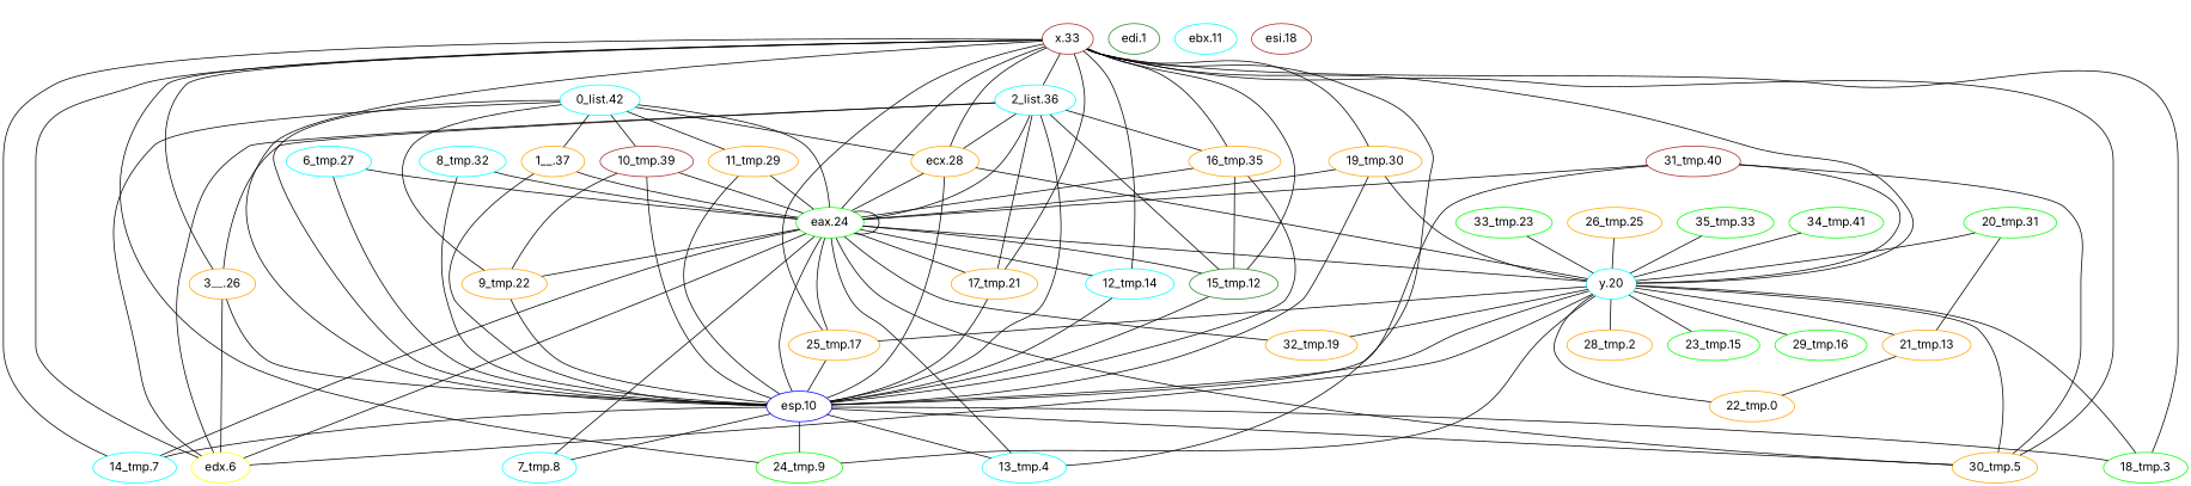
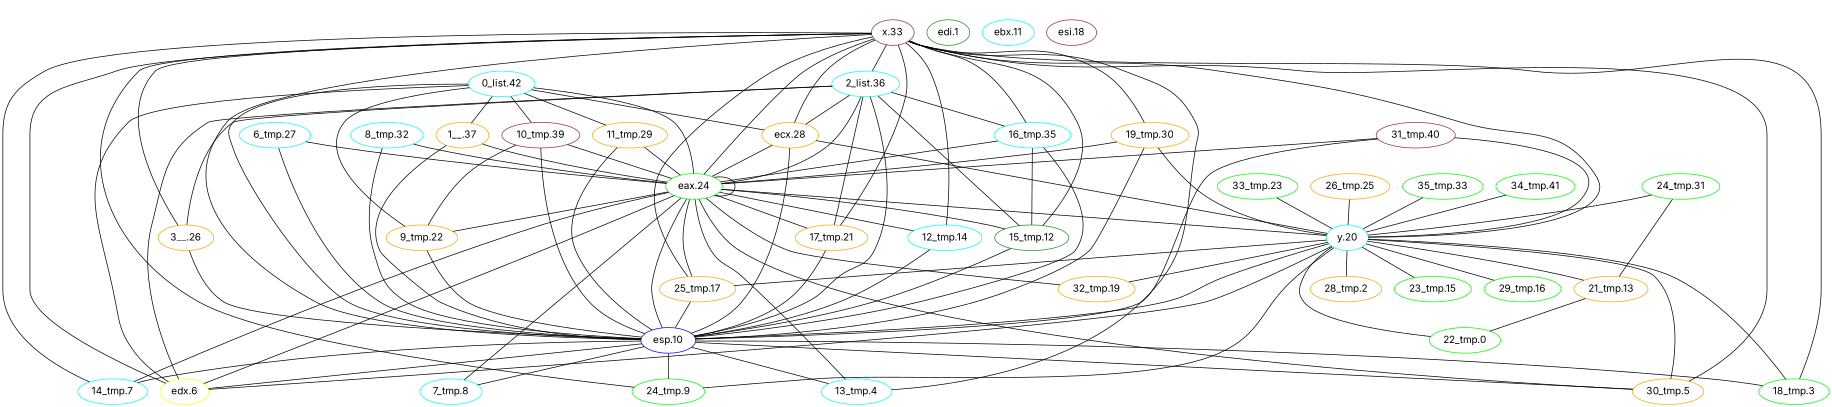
  graph {
    fontname=Inter
    node [color=orange fontname=Inter]
    edge [fontname=Inter]
-   n1 [label="22_tmp.0"]
+   n1 [color=green label="22_tmp.0"]
    n2 [color=forestgreen label="edi.1"]
    n3 [label="28_tmp.2"]
    n4 [color=green label="18_tmp.3"]
    n5 [color=cyan label="13_tmp.4"]
    n6 [label="30_tmp.5"]
    n7 [color=yellow label="edx.6"]
    n8 [color=cyan label="14_tmp.7"]
    n9 [color=cyan label="7_tmp.8"]
    n10 [color=green label="24_tmp.9"]
    n11 [color=blue label="esp.10"]
    n12 [color=cyan label="ebx.11"]
    n13 [color=forestgreen label="15_tmp.12"]
    n14 [label="21_tmp.13"]
    n15 [color=cyan label="12_tmp.14"]
    n16 [color=green label="23_tmp.15"]
    n17 [color=green label="29_tmp.16"]
    n18 [label="25_tmp.17"]
    n19 [color=brown label="esi.18"]
    n20 [label="32_tmp.19"]
    n21 [color=cyan label="y.20"]
    n22 [label="17_tmp.21"]
    n23 [label="9_tmp.22"]
    n24 [color=green label="33_tmp.23"]
    n25 [color=green label="eax.24"]
    n26 [label="26_tmp.25"]
    n27 [label="3__.26"]
    n28 [color=cyan label="6_tmp.27"]
    n29 [label="ecx.28"]
    n30 [label="11_tmp.29"]
    n31 [label="19_tmp.30"]
-   n32 [color=green label="20_tmp.31"]
+   n32 [color=green label="24_tmp.31"]
    n33 [color=cyan label="8_tmp.32"]
    n34 [color=green label="35_tmp.33"]
-   n35 [label="16_tmp.35"]
+   n35 [color=cyan label="16_tmp.35"]
    n36 [color=cyan label="2_list.36"]
    n37 [label="1__.37"]
    n38 [color=brown label="x.33"]
    n39 [color=brown label="10_tmp.39"]
    n40 [color=brown label="31_tmp.40"]
    n41 [color=green label="34_tmp.41"]
    n42 [color=cyan label="0_list.42"]
    n11 -- n4
    n11 -- n5
    n11 -- n6
-   n27 -- n7
+   n11 -- n7
    n11 -- n8
    n11 -- n9
    n11 -- n10
    n13 -- n11
    n14 -- n1
    n15 -- n11
    n18 -- n11
    n21 -- n1
    n21 -- n3
    n21 -- n4
    n21 -- n6
    n21 -- n7
    n21 -- n10
    n21 -- n11
    n21 -- n14
    n21 -- n16
    n21 -- n17
    n21 -- n18
    n21 -- n20
    n22 -- n11
    n23 -- n11
    n24 -- n21
    n25 -- n5
    n25 -- n6
    n25 -- n7
    n25 -- n8
    n25 -- n9
    n25 -- n11
    n25 -- n13
    n25 -- n15
    n25 -- n18
    n25 -- n20
    n25 -- n21
    n25 -- n22
    n25 -- n23
    n25 -- n25
    n26 -- n21
    n27 -- n11
    n28 -- n11
    n28 -- n25
    n29 -- n11
    n29 -- n21
    n29 -- n25
    n30 -- n11
    n30 -- n25
    n31 -- n11
    n31 -- n21
    n31 -- n25
    n32 -- n14
    n32 -- n21
    n33 -- n11
    n33 -- n25
    n34 -- n21
    n35 -- n11
    n35 -- n13
    n35 -- n25
    n36 -- n7
    n36 -- n11
    n36 -- n13
    n36 -- n22
    n36 -- n25
    n36 -- n27
    n36 -- n29
    n36 -- n35
    n37 -- n11
    n37 -- n25
    n38 -- n4
    n38 -- n5
    n38 -- n6
    n38 -- n7
    n38 -- n8
    n38 -- n10
    n38 -- n11
    n38 -- n13
    n38 -- n15
    n38 -- n18
    n38 -- n21
    n38 -- n22
    n38 -- n25
    n38 -- n27
    n38 -- n29
    n38 -- n31
    n38 -- n35
    n38 -- n36
    n39 -- n11
    n39 -- n23
    n39 -- n25
-   n40 -- n6
    n40 -- n11
    n40 -- n21
    n40 -- n25
    n41 -- n21
    n42 -- n7
    n42 -- n11
    n42 -- n23
    n42 -- n25
    n42 -- n29
    n42 -- n30
    n42 -- n37
    n42 -- n39
  }
